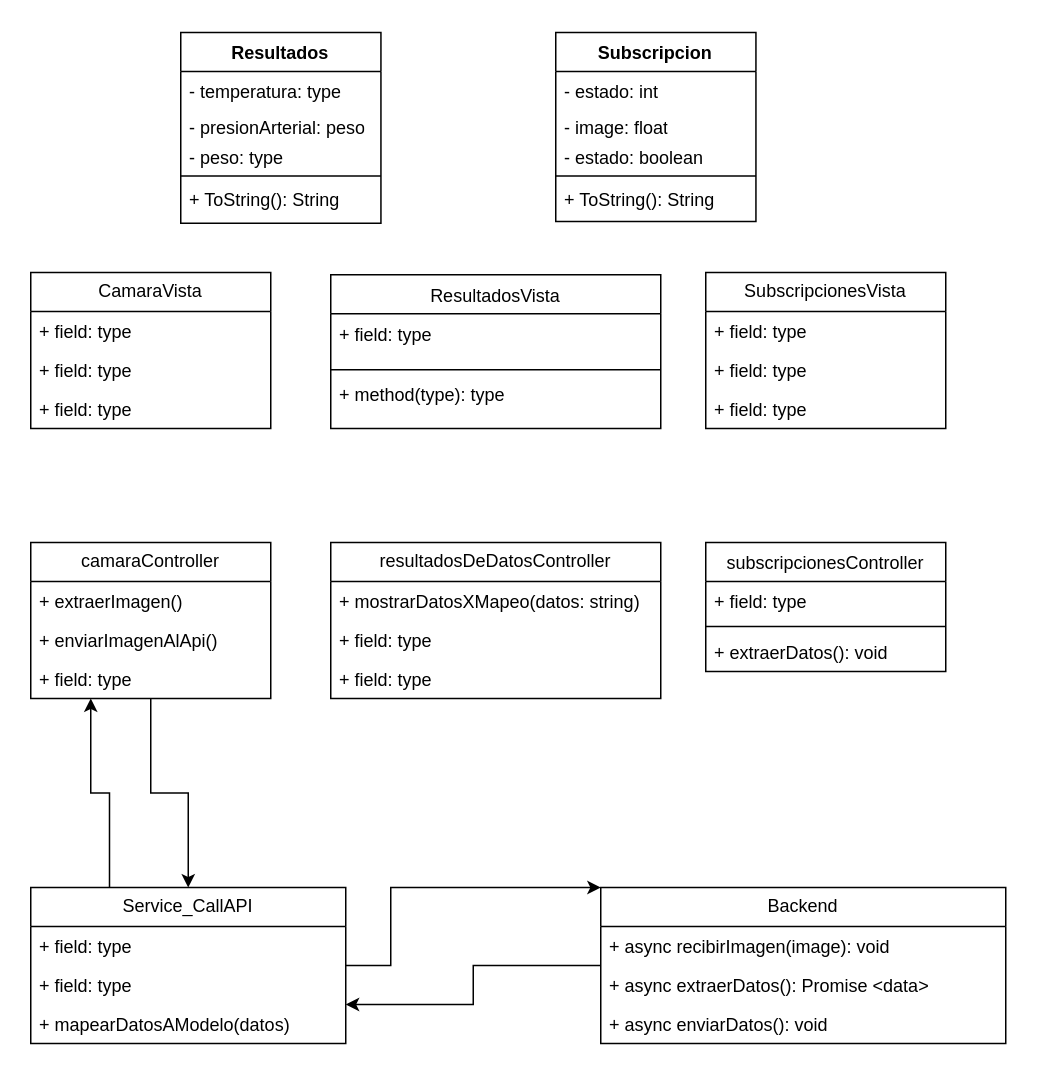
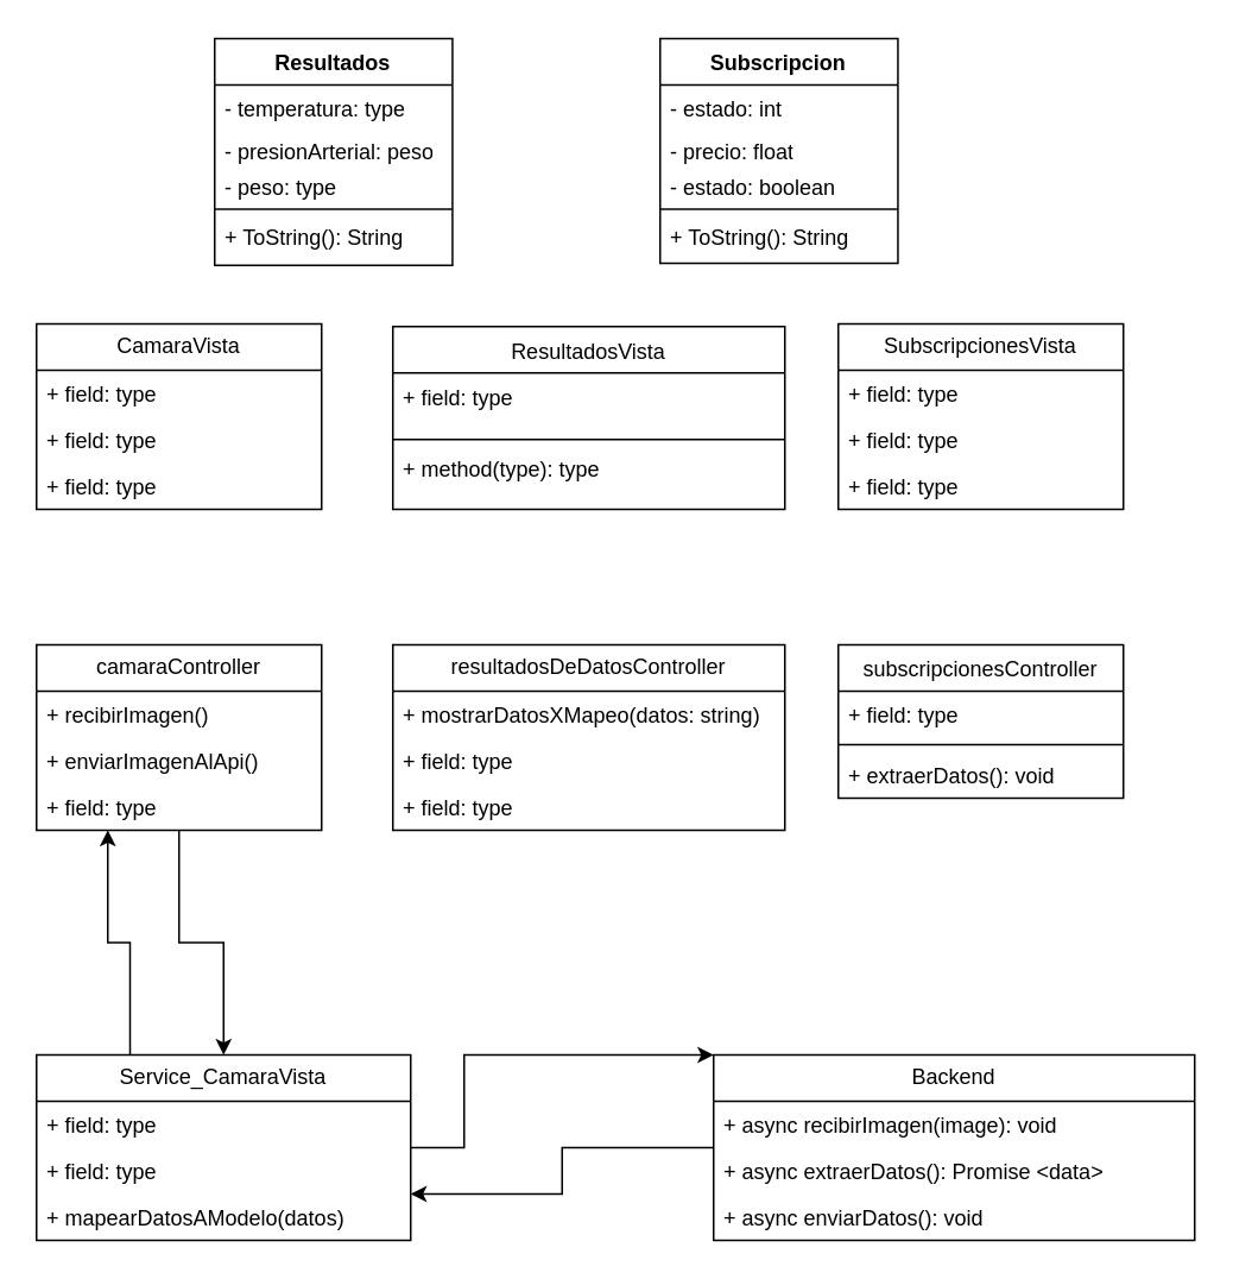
  <mxCell id="0" />
  <mxCell id="1" parent="0" />
  <mxCell id="2" value="CamaraVista" style="swimlane;fontStyle=0;childLayout=stackLayout;horizontal=1;startSize=26;fillColor=none;horizontalStack=0;resizeParent=1;resizeParentMax=0;resizeLast=0;collapsible=1;marginBottom=0;whiteSpace=wrap;html=1;" vertex="1" parent="1"><mxGeometry x="20" y="181" width="160" height="104" as="geometry" /></mxCell>
  <mxCell id="3" value="+ field: type" style="text;strokeColor=none;fillColor=none;align=left;verticalAlign=top;spacingLeft=4;spacingRight=4;overflow=hidden;rotatable=0;points=[[0,0.5],[1,0.5]];portConstraint=eastwest;whiteSpace=wrap;html=1;" vertex="1" parent="2"><mxGeometry y="26" width="160" height="26" as="geometry" /></mxCell>
  <mxCell id="4" value="+ field: type" style="text;strokeColor=none;fillColor=none;align=left;verticalAlign=top;spacingLeft=4;spacingRight=4;overflow=hidden;rotatable=0;points=[[0,0.5],[1,0.5]];portConstraint=eastwest;whiteSpace=wrap;html=1;" vertex="1" parent="2"><mxGeometry y="52" width="160" height="26" as="geometry" /></mxCell>
  <mxCell id="5" value="+ field: type" style="text;strokeColor=none;fillColor=none;align=left;verticalAlign=top;spacingLeft=4;spacingRight=4;overflow=hidden;rotatable=0;points=[[0,0.5],[1,0.5]];portConstraint=eastwest;whiteSpace=wrap;html=1;" vertex="1" parent="2"><mxGeometry y="78" width="160" height="26" as="geometry" /></mxCell>
  <mxCell id="6" value="SubscripcionesVista" style="swimlane;fontStyle=0;childLayout=stackLayout;horizontal=1;startSize=26;fillColor=none;horizontalStack=0;resizeParent=1;resizeParentMax=0;resizeLast=0;collapsible=1;marginBottom=0;whiteSpace=wrap;html=1;" vertex="1" parent="1"><mxGeometry x="470" y="181" width="160" height="104" as="geometry" /></mxCell>
  <mxCell id="7" value="+ field: type" style="text;strokeColor=none;fillColor=none;align=left;verticalAlign=top;spacingLeft=4;spacingRight=4;overflow=hidden;rotatable=0;points=[[0,0.5],[1,0.5]];portConstraint=eastwest;whiteSpace=wrap;html=1;" vertex="1" parent="6"><mxGeometry y="26" width="160" height="26" as="geometry" /></mxCell>
  <mxCell id="8" value="+ field: type" style="text;strokeColor=none;fillColor=none;align=left;verticalAlign=top;spacingLeft=4;spacingRight=4;overflow=hidden;rotatable=0;points=[[0,0.5],[1,0.5]];portConstraint=eastwest;whiteSpace=wrap;html=1;" vertex="1" parent="6"><mxGeometry y="52" width="160" height="26" as="geometry" /></mxCell>
  <mxCell id="9" value="+ field: type" style="text;strokeColor=none;fillColor=none;align=left;verticalAlign=top;spacingLeft=4;spacingRight=4;overflow=hidden;rotatable=0;points=[[0,0.5],[1,0.5]];portConstraint=eastwest;whiteSpace=wrap;html=1;" vertex="1" parent="6"><mxGeometry y="78" width="160" height="26" as="geometry" /></mxCell>
  <mxCell id="10" style="edgeStyle=orthogonalEdgeStyle;rounded=0;orthogonalLoop=1;jettySize=auto;html=1;exitX=0.5;exitY=1;exitDx=0;exitDy=0;" edge="1" parent="1" source="11" target="21"><mxGeometry relative="1" as="geometry" /></mxCell>
  <mxCell id="11" value="camaraController" style="swimlane;fontStyle=0;childLayout=stackLayout;horizontal=1;startSize=26;fillColor=none;horizontalStack=0;resizeParent=1;resizeParentMax=0;resizeLast=0;collapsible=1;marginBottom=0;whiteSpace=wrap;html=1;" vertex="1" parent="1"><mxGeometry x="20" y="361" width="160" height="104" as="geometry"><mxRectangle x="120" y="730" width="130" height="30" as="alternateBounds" /></mxGeometry></mxCell>
- <mxCell id="12" value="+ extraerImagen()" style="text;strokeColor=none;fillColor=none;align=left;verticalAlign=top;spacingLeft=4;spacingRight=4;overflow=hidden;rotatable=0;points=[[0,0.5],[1,0.5]];portConstraint=eastwest;whiteSpace=wrap;html=1;" vertex="1" parent="11"><mxGeometry y="26" width="160" height="26" as="geometry" /></mxCell>
+ <mxCell id="12" value="+ recibirImagen()" style="text;strokeColor=none;fillColor=none;align=left;verticalAlign=top;spacingLeft=4;spacingRight=4;overflow=hidden;rotatable=0;points=[[0,0.5],[1,0.5]];portConstraint=eastwest;whiteSpace=wrap;html=1;" vertex="1" parent="11"><mxGeometry y="26" width="160" height="26" as="geometry" /></mxCell>
  <mxCell id="13" value="+ enviarImagenAlApi()" style="text;strokeColor=none;fillColor=none;align=left;verticalAlign=top;spacingLeft=4;spacingRight=4;overflow=hidden;rotatable=0;points=[[0,0.5],[1,0.5]];portConstraint=eastwest;whiteSpace=wrap;html=1;" vertex="1" parent="11"><mxGeometry y="52" width="160" height="26" as="geometry" /></mxCell>
  <mxCell id="14" value="+ field: type" style="text;strokeColor=none;fillColor=none;align=left;verticalAlign=top;spacingLeft=4;spacingRight=4;overflow=hidden;rotatable=0;points=[[0,0.5],[1,0.5]];portConstraint=eastwest;whiteSpace=wrap;html=1;" vertex="1" parent="11"><mxGeometry y="78" width="160" height="26" as="geometry" /></mxCell>
  <mxCell id="15" value="resultadosDeDatosController" style="swimlane;fontStyle=0;childLayout=stackLayout;horizontal=1;startSize=26;fillColor=none;horizontalStack=0;resizeParent=1;resizeParentMax=0;resizeLast=0;collapsible=1;marginBottom=0;whiteSpace=wrap;html=1;" vertex="1" parent="1"><mxGeometry x="220" y="361" width="220" height="104" as="geometry" /></mxCell>
  <mxCell id="16" value="+ mostrarDatosXMapeo(datos: string)" style="text;strokeColor=none;fillColor=none;align=left;verticalAlign=top;spacingLeft=4;spacingRight=4;overflow=hidden;rotatable=0;points=[[0,0.5],[1,0.5]];portConstraint=eastwest;whiteSpace=wrap;html=1;" vertex="1" parent="15"><mxGeometry y="26" width="220" height="26" as="geometry" /></mxCell>
  <mxCell id="17" value="+ field: type" style="text;strokeColor=none;fillColor=none;align=left;verticalAlign=top;spacingLeft=4;spacingRight=4;overflow=hidden;rotatable=0;points=[[0,0.5],[1,0.5]];portConstraint=eastwest;whiteSpace=wrap;html=1;" vertex="1" parent="15"><mxGeometry y="52" width="220" height="26" as="geometry" /></mxCell>
  <mxCell id="18" value="+ field: type" style="text;strokeColor=none;fillColor=none;align=left;verticalAlign=top;spacingLeft=4;spacingRight=4;overflow=hidden;rotatable=0;points=[[0,0.5],[1,0.5]];portConstraint=eastwest;whiteSpace=wrap;html=1;" vertex="1" parent="15"><mxGeometry y="78" width="220" height="26" as="geometry" /></mxCell>
  <mxCell id="19" style="edgeStyle=orthogonalEdgeStyle;rounded=0;orthogonalLoop=1;jettySize=auto;html=1;exitX=1;exitY=0.5;exitDx=0;exitDy=0;entryX=0;entryY=0;entryDx=0;entryDy=0;" edge="1" parent="1" source="21" target="26"><mxGeometry relative="1" as="geometry"><Array as="points"><mxPoint x="260" y="643" /><mxPoint x="260" y="591" /></Array></mxGeometry></mxCell>
  <mxCell id="20" style="edgeStyle=orthogonalEdgeStyle;rounded=0;orthogonalLoop=1;jettySize=auto;html=1;exitX=0.25;exitY=0;exitDx=0;exitDy=0;entryX=0.25;entryY=1;entryDx=0;entryDy=0;" edge="1" parent="1" source="21" target="11"><mxGeometry relative="1" as="geometry"><mxPoint x="-10" y="451" as="targetPoint" /></mxGeometry></mxCell>
- <mxCell id="21" value="Service_CallAPI" style="swimlane;fontStyle=0;childLayout=stackLayout;horizontal=1;startSize=26;fillColor=none;horizontalStack=0;resizeParent=1;resizeParentMax=0;resizeLast=0;collapsible=1;marginBottom=0;whiteSpace=wrap;html=1;" vertex="1" parent="1"><mxGeometry x="20" y="591" width="210" height="104" as="geometry"><mxRectangle x="120" y="960" width="140" height="30" as="alternateBounds" /></mxGeometry></mxCell>
+ <mxCell id="21" value="Service_CamaraVista" style="swimlane;fontStyle=0;childLayout=stackLayout;horizontal=1;startSize=26;fillColor=none;horizontalStack=0;resizeParent=1;resizeParentMax=0;resizeLast=0;collapsible=1;marginBottom=0;whiteSpace=wrap;html=1;" vertex="1" parent="1"><mxGeometry x="20" y="591" width="210" height="104" as="geometry"><mxRectangle x="120" y="960" width="140" height="30" as="alternateBounds" /></mxGeometry></mxCell>
  <mxCell id="22" value="+ field: type" style="text;strokeColor=none;fillColor=none;align=left;verticalAlign=top;spacingLeft=4;spacingRight=4;overflow=hidden;rotatable=0;points=[[0,0.5],[1,0.5]];portConstraint=eastwest;whiteSpace=wrap;html=1;" vertex="1" parent="21"><mxGeometry y="26" width="210" height="26" as="geometry" /></mxCell>
  <mxCell id="23" value="+ field: type" style="text;strokeColor=none;fillColor=none;align=left;verticalAlign=top;spacingLeft=4;spacingRight=4;overflow=hidden;rotatable=0;points=[[0,0.5],[1,0.5]];portConstraint=eastwest;whiteSpace=wrap;html=1;" vertex="1" parent="21"><mxGeometry y="52" width="210" height="26" as="geometry" /></mxCell>
  <mxCell id="24" value="+ mapearDatosAModelo(datos)" style="text;strokeColor=none;fillColor=none;align=left;verticalAlign=top;spacingLeft=4;spacingRight=4;overflow=hidden;rotatable=0;points=[[0,0.5],[1,0.5]];portConstraint=eastwest;whiteSpace=wrap;html=1;" vertex="1" parent="21"><mxGeometry y="78" width="210" height="26" as="geometry" /></mxCell>
  <mxCell id="25" style="edgeStyle=orthogonalEdgeStyle;rounded=0;orthogonalLoop=1;jettySize=auto;html=1;exitX=0;exitY=0.5;exitDx=0;exitDy=0;entryX=1;entryY=0.75;entryDx=0;entryDy=0;" edge="1" parent="1" source="26" target="21"><mxGeometry relative="1" as="geometry"><mxPoint x="220" y="681" as="targetPoint" /></mxGeometry></mxCell>
  <mxCell id="26" value="Backend" style="swimlane;fontStyle=0;childLayout=stackLayout;horizontal=1;startSize=26;fillColor=none;horizontalStack=0;resizeParent=1;resizeParentMax=0;resizeLast=0;collapsible=1;marginBottom=0;whiteSpace=wrap;html=1;" vertex="1" parent="1"><mxGeometry x="400" y="591" width="270" height="104" as="geometry"><mxRectangle x="400" y="960" width="90" height="30" as="alternateBounds" /></mxGeometry></mxCell>
  <mxCell id="27" value="+ async recibirImagen(image): void" style="text;strokeColor=none;fillColor=none;align=left;verticalAlign=top;spacingLeft=4;spacingRight=4;overflow=hidden;rotatable=0;points=[[0,0.5],[1,0.5]];portConstraint=eastwest;whiteSpace=wrap;html=1;" vertex="1" parent="26"><mxGeometry y="26" width="270" height="26" as="geometry" /></mxCell>
  <mxCell id="28" value="+ async extraerDatos(): Promise &amp;lt;data&amp;gt;" style="text;strokeColor=none;fillColor=none;align=left;verticalAlign=top;spacingLeft=4;spacingRight=4;overflow=hidden;rotatable=0;points=[[0,0.5],[1,0.5]];portConstraint=eastwest;whiteSpace=wrap;html=1;" vertex="1" parent="26"><mxGeometry y="52" width="270" height="26" as="geometry" /></mxCell>
  <mxCell id="29" value="+ async enviarDatos(): void" style="text;strokeColor=none;fillColor=none;align=left;verticalAlign=top;spacingLeft=4;spacingRight=4;overflow=hidden;rotatable=0;points=[[0,0.5],[1,0.5]];portConstraint=eastwest;whiteSpace=wrap;html=1;" vertex="1" parent="26"><mxGeometry y="78" width="270" height="26" as="geometry" /></mxCell>
  <mxCell id="30" value="&lt;span style=&quot;font-weight: 400;&quot;&gt;subscripcionesController&lt;/span&gt;" style="swimlane;fontStyle=1;align=center;verticalAlign=top;childLayout=stackLayout;horizontal=1;startSize=26;horizontalStack=0;resizeParent=1;resizeParentMax=0;resizeLast=0;collapsible=1;marginBottom=0;whiteSpace=wrap;html=1;" vertex="1" parent="1"><mxGeometry x="470" y="361" width="160" height="86" as="geometry" /></mxCell>
  <mxCell id="31" value="+ field: type" style="text;strokeColor=none;fillColor=none;align=left;verticalAlign=top;spacingLeft=4;spacingRight=4;overflow=hidden;rotatable=0;points=[[0,0.5],[1,0.5]];portConstraint=eastwest;whiteSpace=wrap;html=1;" vertex="1" parent="30"><mxGeometry y="26" width="160" height="26" as="geometry" /></mxCell>
  <mxCell id="32" value="" style="line;strokeWidth=1;fillColor=none;align=left;verticalAlign=middle;spacingTop=-1;spacingLeft=3;spacingRight=3;rotatable=0;labelPosition=right;points=[];portConstraint=eastwest;strokeColor=inherit;" vertex="1" parent="30"><mxGeometry y="52" width="160" height="8" as="geometry" /></mxCell>
  <mxCell id="33" value="+ extraerDatos(): void" style="text;strokeColor=none;fillColor=none;align=left;verticalAlign=top;spacingLeft=4;spacingRight=4;overflow=hidden;rotatable=0;points=[[0,0.5],[1,0.5]];portConstraint=eastwest;whiteSpace=wrap;html=1;" vertex="1" parent="30"><mxGeometry y="60" width="160" height="26" as="geometry" /></mxCell>
  <mxCell id="34" value="Subscripcion" style="swimlane;fontStyle=1;align=center;verticalAlign=top;childLayout=stackLayout;horizontal=1;startSize=26;horizontalStack=0;resizeParent=1;resizeParentMax=0;resizeLast=0;collapsible=1;marginBottom=0;whiteSpace=wrap;html=1;" vertex="1" parent="1"><mxGeometry x="369.997" y="20.998" width="133.46" height="125.997" as="geometry" /></mxCell>
  <mxCell id="35" value="- estado: int" style="text;strokeColor=none;fillColor=none;align=left;verticalAlign=top;spacingLeft=4;spacingRight=4;overflow=hidden;rotatable=0;points=[[0,0.5],[1,0.5]];portConstraint=eastwest;whiteSpace=wrap;html=1;" vertex="1" parent="34"><mxGeometry y="26" width="133.46" height="24" as="geometry" /></mxCell>
- <mxCell id="36" value="- image: float" style="text;strokeColor=none;fillColor=none;align=left;verticalAlign=top;spacingLeft=4;spacingRight=4;overflow=hidden;rotatable=0;points=[[0,0.5],[1,0.5]];portConstraint=eastwest;whiteSpace=wrap;html=1;" vertex="1" parent="34"><mxGeometry y="50" width="133.46" height="20" as="geometry" /></mxCell>
+ <mxCell id="36" value="- precio: float" style="text;strokeColor=none;fillColor=none;align=left;verticalAlign=top;spacingLeft=4;spacingRight=4;overflow=hidden;rotatable=0;points=[[0,0.5],[1,0.5]];portConstraint=eastwest;whiteSpace=wrap;html=1;" vertex="1" parent="34"><mxGeometry y="50" width="133.46" height="20" as="geometry" /></mxCell>
  <mxCell id="37" value="- estado: boolean" style="text;strokeColor=none;fillColor=none;align=left;verticalAlign=top;spacingLeft=4;spacingRight=4;overflow=hidden;rotatable=0;points=[[0,0.5],[1,0.5]];portConstraint=eastwest;whiteSpace=wrap;html=1;" vertex="1" parent="34"><mxGeometry y="70" width="133.46" height="23.491" as="geometry" /></mxCell>
  <mxCell id="38" value="" style="line;strokeWidth=1;fillColor=none;align=left;verticalAlign=middle;spacingTop=-1;spacingLeft=3;spacingRight=3;rotatable=0;labelPosition=right;points=[];portConstraint=eastwest;strokeColor=inherit;" vertex="1" parent="34"><mxGeometry y="93.491" width="133.46" height="4.39" as="geometry" /></mxCell>
  <mxCell id="39" value="+ ToString(): String&amp;nbsp;" style="text;strokeColor=none;fillColor=none;align=left;verticalAlign=top;spacingLeft=4;spacingRight=4;overflow=hidden;rotatable=0;points=[[0,0.5],[1,0.5]];portConstraint=eastwest;whiteSpace=wrap;html=1;" vertex="1" parent="34"><mxGeometry y="97.881" width="133.46" height="28.116" as="geometry" /></mxCell>
  <mxCell id="40" value="Resultados" style="swimlane;fontStyle=1;align=center;verticalAlign=top;childLayout=stackLayout;horizontal=1;startSize=26;horizontalStack=0;resizeParent=1;resizeParentMax=0;resizeLast=0;collapsible=1;marginBottom=0;whiteSpace=wrap;html=1;" vertex="1" parent="1"><mxGeometry x="120.002" y="20.998" width="133.46" height="127.094" as="geometry" /></mxCell>
  <mxCell id="41" value="- temperatura: type" style="text;strokeColor=none;fillColor=none;align=left;verticalAlign=top;spacingLeft=4;spacingRight=4;overflow=hidden;rotatable=0;points=[[0,0.5],[1,0.5]];portConstraint=eastwest;whiteSpace=wrap;html=1;" vertex="1" parent="40"><mxGeometry y="26" width="133.46" height="24" as="geometry" /></mxCell>
  <mxCell id="42" value="- presionArterial: peso" style="text;strokeColor=none;fillColor=none;align=left;verticalAlign=top;spacingLeft=4;spacingRight=4;overflow=hidden;rotatable=0;points=[[0,0.5],[1,0.5]];portConstraint=eastwest;whiteSpace=wrap;html=1;" vertex="1" parent="40"><mxGeometry y="50" width="133.46" height="20" as="geometry" /></mxCell>
  <mxCell id="43" value="- peso: type" style="text;strokeColor=none;fillColor=none;align=left;verticalAlign=top;spacingLeft=4;spacingRight=4;overflow=hidden;rotatable=0;points=[[0,0.5],[1,0.5]];portConstraint=eastwest;whiteSpace=wrap;html=1;" vertex="1" parent="40"><mxGeometry y="70" width="133.46" height="23.491" as="geometry" /></mxCell>
  <mxCell id="44" value="" style="line;strokeWidth=1;fillColor=none;align=left;verticalAlign=middle;spacingTop=-1;spacingLeft=3;spacingRight=3;rotatable=0;labelPosition=right;points=[];portConstraint=eastwest;strokeColor=inherit;" vertex="1" parent="40"><mxGeometry y="93.491" width="133.46" height="4.39" as="geometry" /></mxCell>
  <mxCell id="45" value="+ ToString(): String&amp;nbsp;" style="text;strokeColor=none;fillColor=none;align=left;verticalAlign=top;spacingLeft=4;spacingRight=4;overflow=hidden;rotatable=0;points=[[0,0.5],[1,0.5]];portConstraint=eastwest;whiteSpace=wrap;html=1;" vertex="1" parent="40"><mxGeometry y="97.881" width="133.46" height="29.213" as="geometry" /></mxCell>
  <mxCell id="46" value="&lt;span style=&quot;font-weight: normal;&quot;&gt;ResultadosVista&lt;/span&gt;" style="swimlane;fontStyle=1;align=center;verticalAlign=top;childLayout=stackLayout;horizontal=1;startSize=26;horizontalStack=0;resizeParent=1;resizeParentMax=0;resizeLast=0;collapsible=1;marginBottom=0;whiteSpace=wrap;html=1;" vertex="1" parent="1"><mxGeometry x="220" y="182.57" width="220" height="102.434" as="geometry" /></mxCell>
  <mxCell id="47" value="+ field: type" style="text;strokeColor=none;fillColor=none;align=left;verticalAlign=top;spacingLeft=4;spacingRight=4;overflow=hidden;rotatable=0;points=[[0,0.5],[1,0.5]];portConstraint=eastwest;whiteSpace=wrap;html=1;" vertex="1" parent="46"><mxGeometry y="26" width="220" height="34" as="geometry" /></mxCell>
  <mxCell id="48" value="" style="line;strokeWidth=1;fillColor=none;align=left;verticalAlign=middle;spacingTop=-1;spacingLeft=3;spacingRight=3;rotatable=0;labelPosition=right;points=[];portConstraint=eastwest;strokeColor=inherit;" vertex="1" parent="46"><mxGeometry y="60" width="220" height="6.634" as="geometry" /></mxCell>
  <mxCell id="49" value="+ method(type): type" style="text;strokeColor=none;fillColor=none;align=left;verticalAlign=top;spacingLeft=4;spacingRight=4;overflow=hidden;rotatable=0;points=[[0,0.5],[1,0.5]];portConstraint=eastwest;whiteSpace=wrap;html=1;" vertex="1" parent="46"><mxGeometry y="66.634" width="220" height="35.8" as="geometry" /></mxCell>
